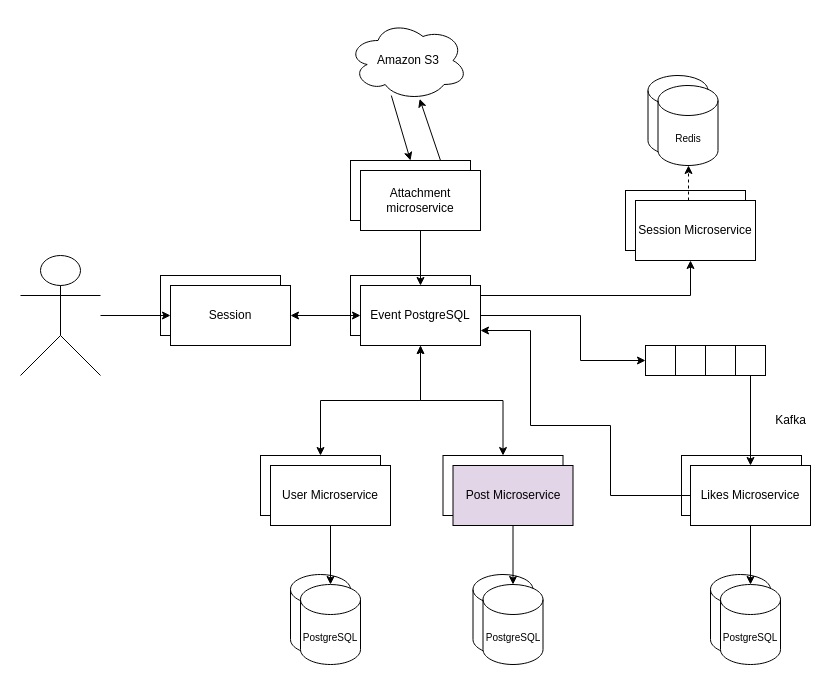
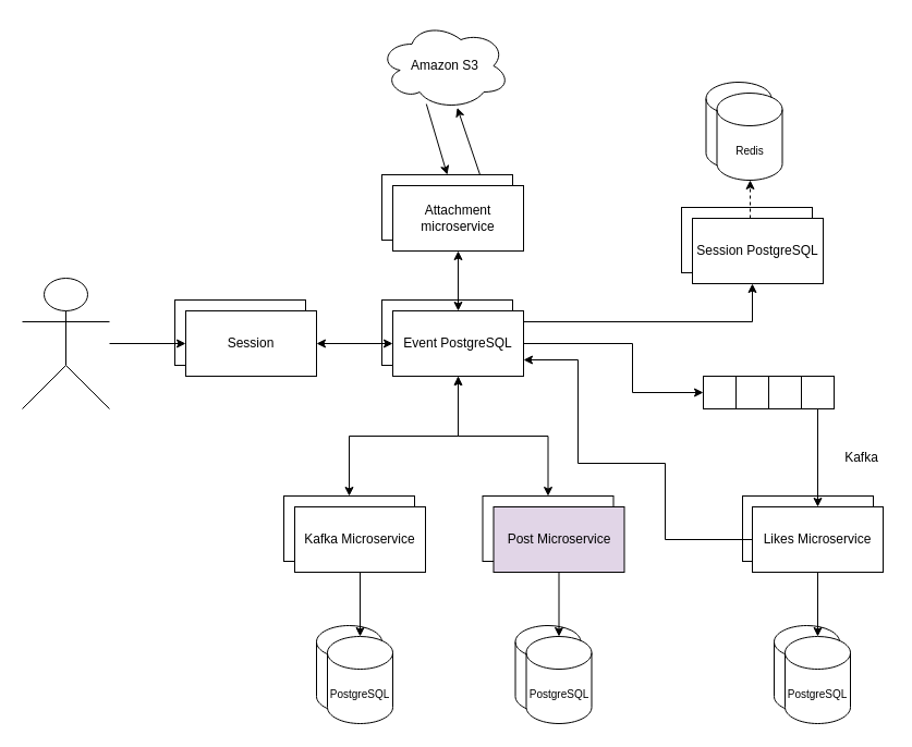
  <mxCell id="0" />
  <mxCell id="1" parent="0" />
  <mxCell id="2" value="" style="rounded=0;whiteSpace=wrap;html=1;" parent="1" vertex="1"><mxGeometry x="160" y="275" width="120" height="60" as="geometry" /></mxCell>
  <mxCell id="3" value="" style="rounded=0;whiteSpace=wrap;html=1;" parent="1" vertex="1"><mxGeometry x="681" y="455" width="120" height="60" as="geometry" /></mxCell>
  <mxCell id="4" value="" style="edgeStyle=orthogonalEdgeStyle;rounded=0;orthogonalLoop=1;jettySize=auto;html=1;fontSize=10;startArrow=none;startFill=0;endArrow=classic;endFill=1;" parent="1" source="5" target="6" edge="1"><mxGeometry relative="1" as="geometry" /></mxCell>
  <mxCell id="5" value="User" style="shape=umlActor;verticalLabelPosition=bottom;verticalAlign=top;html=1;outlineConnect=0;rounded=0;fontColor=none;noLabel=1;" parent="1" vertex="1"><mxGeometry x="20" y="255" width="80" height="120" as="geometry" /></mxCell>
  <mxCell id="6" value="Session" style="rounded=0;whiteSpace=wrap;html=1;" parent="1" vertex="1"><mxGeometry x="170" y="285" width="120" height="60" as="geometry" /></mxCell>
  <mxCell id="7" value="" style="rounded=0;whiteSpace=wrap;html=1;" parent="1" vertex="1"><mxGeometry x="350" y="160" width="120" height="60" as="geometry" /></mxCell>
  <mxCell id="8" value="Attachment microservice" style="rounded=0;whiteSpace=wrap;html=1;" parent="1" vertex="1"><mxGeometry x="360" y="170" width="120" height="60" as="geometry" /></mxCell>
  <mxCell id="9" value="" style="rounded=0;whiteSpace=wrap;html=1;" parent="1" vertex="1"><mxGeometry x="442.5" y="455" width="120" height="60" as="geometry" /></mxCell>
  <mxCell id="10" value="Post Microservice" style="rounded=0;whiteSpace=wrap;html=1;fillColor=#e1d5e7;" parent="1" vertex="1"><mxGeometry x="452.5" y="465" width="120" height="60" as="geometry" /></mxCell>
  <mxCell id="11" value="" style="rounded=0;whiteSpace=wrap;html=1;" parent="1" vertex="1"><mxGeometry x="260" y="455" width="120" height="60" as="geometry" /></mxCell>
- <mxCell id="12" value="User Microservice" style="rounded=0;whiteSpace=wrap;html=1;" parent="1" vertex="1"><mxGeometry x="270" y="465" width="120" height="60" as="geometry" /></mxCell>
+ <mxCell id="12" value="Kafka Microservice" style="rounded=0;whiteSpace=wrap;html=1;" parent="1" vertex="1"><mxGeometry x="270" y="465" width="120" height="60" as="geometry" /></mxCell>
  <mxCell id="13" value="" style="rounded=0;whiteSpace=wrap;html=1;" parent="1" vertex="1"><mxGeometry x="625" y="190" width="120" height="60" as="geometry" /></mxCell>
  <mxCell id="14" value="" style="edgeStyle=elbowEdgeStyle;rounded=0;orthogonalLoop=1;jettySize=auto;html=1;fontSize=10;startArrow=none;startFill=0;endArrow=classic;endFill=1;dashed=1;" parent="1" source="15" target="42" edge="1"><mxGeometry relative="1" as="geometry" /></mxCell>
- <mxCell id="15" value="Session Microservice" style="rounded=0;whiteSpace=wrap;html=1;" parent="1" vertex="1"><mxGeometry x="635" y="200" width="120" height="60" as="geometry" /></mxCell>
+ <mxCell id="15" value="Session PostgreSQL" style="rounded=0;whiteSpace=wrap;html=1;" parent="1" vertex="1"><mxGeometry x="635" y="200" width="120" height="60" as="geometry" /></mxCell>
  <mxCell id="16" value="" style="rounded=0;whiteSpace=wrap;html=1;" parent="1" vertex="1"><mxGeometry x="350" y="275" width="120" height="60" as="geometry" /></mxCell>
  <mxCell id="17" value="" style="edgeStyle=orthogonalEdgeStyle;rounded=0;orthogonalLoop=1;jettySize=auto;html=1;fontSize=10;startArrow=classic;startFill=1;" parent="1" source="23" target="6" edge="1"><mxGeometry relative="1" as="geometry" /></mxCell>
  <mxCell id="18" value="" style="edgeStyle=elbowEdgeStyle;rounded=0;orthogonalLoop=1;jettySize=auto;html=1;fontSize=10;startArrow=none;startFill=0;" parent="1" source="23" edge="1"><mxGeometry relative="1" as="geometry"><Array as="points"><mxPoint x="690" y="295" /><mxPoint x="580" y="255" /></Array><mxPoint x="690" y="260" as="targetPoint" /></mxGeometry></mxCell>
- <mxCell id="19" value="" style="edgeStyle=orthogonalEdgeStyle;rounded=0;orthogonalLoop=1;jettySize=auto;html=1;fontSize=10;startArrow=classic;startFill=1;endArrow=none;" parent="1" source="23" target="8" edge="1"><mxGeometry relative="1" as="geometry" /></mxCell>
+ <mxCell id="19" value="" style="edgeStyle=orthogonalEdgeStyle;rounded=0;orthogonalLoop=1;jettySize=auto;html=1;fontSize=10;startArrow=classic;startFill=1;" parent="1" source="23" target="8" edge="1"><mxGeometry relative="1" as="geometry" /></mxCell>
  <mxCell id="20" style="edgeStyle=orthogonalEdgeStyle;rounded=0;orthogonalLoop=1;jettySize=auto;html=1;entryX=0.5;entryY=0;entryDx=0;entryDy=0;fontSize=10;startArrow=classicThin;startFill=0;endArrow=classic;endFill=1;" parent="1" source="23" target="11" edge="1"><mxGeometry relative="1" as="geometry" /></mxCell>
  <mxCell id="21" style="edgeStyle=orthogonalEdgeStyle;rounded=0;orthogonalLoop=1;jettySize=auto;html=1;entryX=0.5;entryY=0;entryDx=0;entryDy=0;fontSize=10;startArrow=classic;startFill=1;endArrow=classic;endFill=1;" parent="1" source="23" target="9" edge="1"><mxGeometry relative="1" as="geometry" /></mxCell>
  <mxCell id="22" style="edgeStyle=elbowEdgeStyle;rounded=0;orthogonalLoop=1;jettySize=auto;html=1;entryX=0;entryY=0.5;entryDx=0;entryDy=0;fontSize=10;startArrow=none;startFill=0;endArrow=classic;endFill=1;" parent="1" source="23" target="25" edge="1"><mxGeometry relative="1" as="geometry"><Array as="points"><mxPoint x="580" y="315" /></Array></mxGeometry></mxCell>
  <mxCell id="23" value="Event PostgreSQL" style="rounded=0;whiteSpace=wrap;html=1;" parent="1" vertex="1"><mxGeometry x="360" y="285" width="120" height="60" as="geometry" /></mxCell>
  <mxCell id="24" value="Amazon S3" style="ellipse;shape=cloud;whiteSpace=wrap;html=1;rounded=0;" parent="1" vertex="1"><mxGeometry x="347.5" y="20" width="120" height="80" as="geometry" /></mxCell>
  <mxCell id="25" value="" style="rounded=0;whiteSpace=wrap;html=1;" parent="1" vertex="1"><mxGeometry x="645" y="345" width="30" height="30" as="geometry" /></mxCell>
  <mxCell id="26" value="" style="rounded=0;whiteSpace=wrap;html=1;" parent="1" vertex="1"><mxGeometry x="675" y="345" width="30" height="30" as="geometry" /></mxCell>
  <mxCell id="27" value="" style="rounded=0;whiteSpace=wrap;html=1;" parent="1" vertex="1"><mxGeometry x="705" y="345" width="30" height="30" as="geometry" /></mxCell>
  <mxCell id="28" style="edgeStyle=orthogonalEdgeStyle;rounded=0;orthogonalLoop=1;jettySize=auto;html=1;entryX=0.5;entryY=0;entryDx=0;entryDy=0;fontSize=10;startArrow=none;startFill=0;endArrow=classic;endFill=1;" parent="1" source="29" target="37" edge="1"><mxGeometry relative="1" as="geometry" /></mxCell>
  <mxCell id="29" value="" style="rounded=0;whiteSpace=wrap;html=1;" parent="1" vertex="1"><mxGeometry x="735" y="345" width="30" height="30" as="geometry" /></mxCell>
  <mxCell id="30" value="Kafka" style="text;html=1;align=center;verticalAlign=middle;resizable=0;points=[];autosize=1;strokeColor=none;fillColor=none;rounded=0;" parent="1" vertex="1"><mxGeometry x="765" y="405" width="50" height="30" as="geometry" /></mxCell>
  <mxCell id="31" value="" style="shape=cylinder3;whiteSpace=wrap;html=1;boundedLbl=1;backgroundOutline=1;size=15;rounded=0;" parent="1" vertex="1"><mxGeometry x="290" y="574" width="60" height="80" as="geometry" /></mxCell>
  <mxCell id="32" value="" style="edgeStyle=orthogonalEdgeStyle;rounded=0;orthogonalLoop=1;jettySize=auto;html=1;fontSize=10;startArrow=classic;startFill=1;endArrow=none;endFill=0;" parent="1" source="33" target="12" edge="1"><mxGeometry relative="1" as="geometry" /></mxCell>
  <mxCell id="33" value="&lt;font style=&quot;font-size: 10px;&quot;&gt;PostgreSQL&lt;/font&gt;" style="shape=cylinder3;whiteSpace=wrap;html=1;boundedLbl=1;backgroundOutline=1;size=15;rounded=0;" parent="1" vertex="1"><mxGeometry x="300" y="584" width="60" height="80" as="geometry" /></mxCell>
  <mxCell id="34" value="" style="shape=cylinder3;whiteSpace=wrap;html=1;boundedLbl=1;backgroundOutline=1;size=15;rounded=0;" parent="1" vertex="1"><mxGeometry x="472.5" y="574" width="60" height="80" as="geometry" /></mxCell>
  <mxCell id="35" value="" style="edgeStyle=orthogonalEdgeStyle;rounded=0;orthogonalLoop=1;jettySize=auto;html=1;fontSize=10;startArrow=classic;startFill=1;endArrow=none;endFill=0;" parent="1" source="36" target="10" edge="1"><mxGeometry relative="1" as="geometry" /></mxCell>
  <mxCell id="36" value="&lt;font style=&quot;font-size: 10px;&quot;&gt;PostgreSQL&lt;/font&gt;" style="shape=cylinder3;whiteSpace=wrap;html=1;boundedLbl=1;backgroundOutline=1;size=15;rounded=0;" parent="1" vertex="1"><mxGeometry x="482.5" y="584" width="60" height="80" as="geometry" /></mxCell>
  <mxCell id="37" value="Likes Microservice" style="rounded=0;whiteSpace=wrap;html=1;" parent="1" vertex="1"><mxGeometry x="690" y="465" width="120" height="60" as="geometry" /></mxCell>
  <mxCell id="38" value="" style="shape=cylinder3;whiteSpace=wrap;html=1;boundedLbl=1;backgroundOutline=1;size=15;rounded=0;" parent="1" vertex="1"><mxGeometry x="710" y="574" width="60" height="80" as="geometry" /></mxCell>
  <mxCell id="39" value="" style="edgeStyle=orthogonalEdgeStyle;rounded=0;orthogonalLoop=1;jettySize=auto;html=1;fontSize=10;startArrow=classic;startFill=1;endArrow=none;endFill=0;" parent="1" source="40" target="37" edge="1"><mxGeometry relative="1" as="geometry" /></mxCell>
  <mxCell id="40" value="&lt;font style=&quot;font-size: 10px;&quot;&gt;PostgreSQL&lt;/font&gt;" style="shape=cylinder3;whiteSpace=wrap;html=1;boundedLbl=1;backgroundOutline=1;size=15;rounded=0;" parent="1" vertex="1"><mxGeometry x="720" y="584" width="60" height="80" as="geometry" /></mxCell>
  <mxCell id="41" value="" style="shape=cylinder3;whiteSpace=wrap;html=1;boundedLbl=1;backgroundOutline=1;size=15;rounded=0;" parent="1" vertex="1"><mxGeometry x="647.5" y="75" width="60" height="80" as="geometry" /></mxCell>
  <mxCell id="42" value="&lt;font style=&quot;font-size: 10px;&quot;&gt;Redis&lt;/font&gt;" style="shape=cylinder3;whiteSpace=wrap;html=1;boundedLbl=1;backgroundOutline=1;size=15;rounded=0;" parent="1" vertex="1"><mxGeometry x="657.5" y="85" width="60" height="80" as="geometry" /></mxCell>
  <mxCell id="43" value="" style="endArrow=classic;html=1;rounded=0;exitX=0.75;exitY=0;exitDx=0;exitDy=0;entryX=0.597;entryY=0.979;entryDx=0;entryDy=0;entryPerimeter=0;" edge="1" parent="1" source="7" target="24"><mxGeometry width="50" height="50" relative="1" as="geometry"><mxPoint x="410" y="130" as="sourcePoint" /><mxPoint x="460" y="80" as="targetPoint" /></mxGeometry></mxCell>
  <mxCell id="44" value="" style="endArrow=classic;html=1;rounded=0;exitX=0.361;exitY=0.938;exitDx=0;exitDy=0;exitPerimeter=0;entryX=0.5;entryY=0;entryDx=0;entryDy=0;" edge="1" parent="1" source="24" target="7"><mxGeometry width="50" height="50" relative="1" as="geometry"><mxPoint x="312.5" y="140" as="sourcePoint" /><mxPoint x="362.5" y="90" as="targetPoint" /></mxGeometry></mxCell>
  <mxCell id="45" value="" style="endArrow=classic;html=1;exitX=0;exitY=0.5;exitDx=0;exitDy=0;entryX=1;entryY=0.75;entryDx=0;entryDy=0;rounded=0;" edge="1" parent="1" source="37" target="23"><mxGeometry width="50" height="50" relative="1" as="geometry"><mxPoint x="570" y="465" as="sourcePoint" /><mxPoint x="620" y="415" as="targetPoint" /><Array as="points"><mxPoint x="610" y="495" /><mxPoint x="610" y="425" /><mxPoint x="530" y="425" /><mxPoint x="530" y="330" /></Array></mxGeometry></mxCell>
